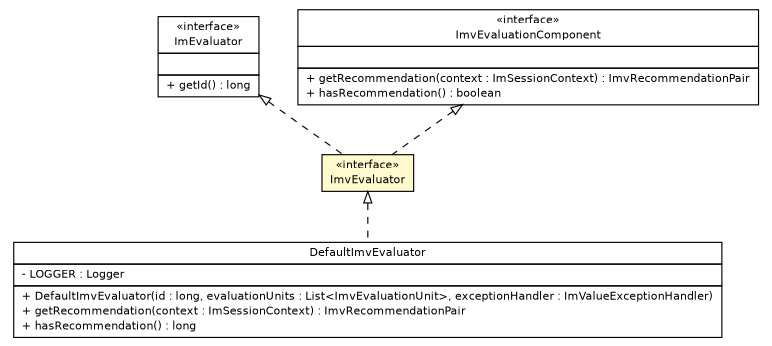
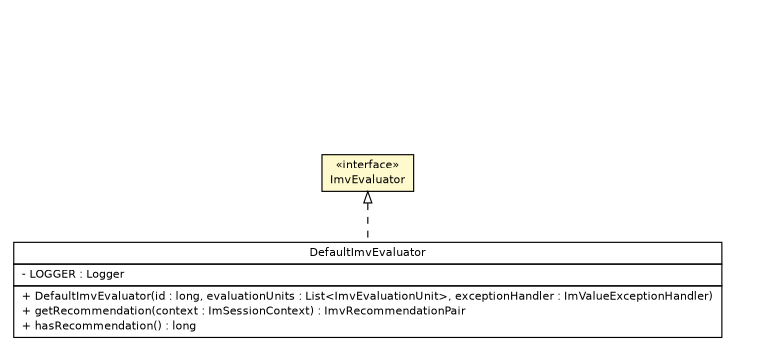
  digraph {
    nodesep=0.25
    ranksep=0.5
    node [fontcolor=black fontname=Helvetica fontsize=10.0 shape=plaintext]
    edge [arrowtail=empty dir=back fontname=Helvetica fontsize=10 headport=p labelfontname=Helvetica labelfontsize=10 style=dashed tailport=p]
    n1 [label=<<table title="de.hsbremen.tc.tnc.im.evaluate.ImvEvaluator" border="0" cellborder="1" cellspacing="0" cellpadding="2" port="p" bgcolor="lemonChiffon" href="./ImvEvaluator.html"> 		<tr><td><table border="0" cellspacing="0" cellpadding="1"> <tr><td align="center" balign="center"> &#171;interface&#187; </td></tr> <tr><td align="center" balign="center"> ImvEvaluator </td></tr> 		</table></td></tr> 		</table>>]
    n2 [label=<<table title="de.hsbremen.tc.tnc.im.evaluate.simple.DefaultImvEvaluator" border="0" cellborder="1" cellspacing="0" cellpadding="2" port="p" href="./simple/DefaultImvEvaluator.html"> 		<tr><td><table border="0" cellspacing="0" cellpadding="1"> <tr><td align="center" balign="center"> DefaultImvEvaluator </td></tr> 		</table></td></tr> 		<tr><td><table border="0" cellspacing="0" cellpadding="1"> <tr><td align="left" balign="left"> - LOGGER : Logger </td></tr> 		</table></td></tr> 		<tr><td><table border="0" cellspacing="0" cellpadding="1"> <tr><td align="left" balign="left"> + DefaultImvEvaluator(id : long, evaluationUnits : List&lt;ImvEvaluationUnit&gt;, exceptionHandler : ImValueExceptionHandler) </td></tr> <tr><td align="left" balign="left"> + getRecommendation(context : ImSessionContext) : ImvRecommendationPair </td></tr> <tr><td align="left" balign="left"> + hasRecommendation() : long </td></tr> 		</table></td></tr> 		</table>>]
-   n3 [label=<<table title="de.hsbremen.tc.tnc.im.evaluate.ImEvaluator" border="0" cellborder="1" cellspacing="0" cellpadding="2" port="p" href="./ImEvaluator.html"> 		<tr><td><table border="0" cellspacing="0" cellpadding="1"> <tr><td align="center" balign="center"> &#171;interface&#187; </td></tr> <tr><td align="center" balign="center"> ImEvaluator </td></tr> 		</table></td></tr> 		<tr><td><table border="0" cellspacing="0" cellpadding="1"> <tr><td align="left" balign="left">  </td></tr> 		</table></td></tr> 		<tr><td><table border="0" cellspacing="0" cellpadding="1"> <tr><td align="left" balign="left"> + getId() : long </td></tr> 		</table></td></tr> 		</table>>]
-   n4 [label=<<table title="de.hsbremen.tc.tnc.im.evaluate.ImvEvaluationComponent" border="0" cellborder="1" cellspacing="0" cellpadding="2" port="p" href="./ImvEvaluationComponent.html"> 		<tr><td><table border="0" cellspacing="0" cellpadding="1"> <tr><td align="center" balign="center"> &#171;interface&#187; </td></tr> <tr><td align="center" balign="center"> ImvEvaluationComponent </td></tr> 		</table></td></tr> 		<tr><td><table border="0" cellspacing="0" cellpadding="1"> <tr><td align="left" balign="left">  </td></tr> 		</table></td></tr> 		<tr><td><table border="0" cellspacing="0" cellpadding="1"> <tr><td align="left" balign="left"> + getRecommendation(context : ImSessionContext) : ImvRecommendationPair </td></tr> <tr><td align="left" balign="left"> + hasRecommendation() : boolean </td></tr> 		</table></td></tr> 		</table>>]
    n1 -> n2
-   n3 -> n1
-   n4 -> n1
  }
